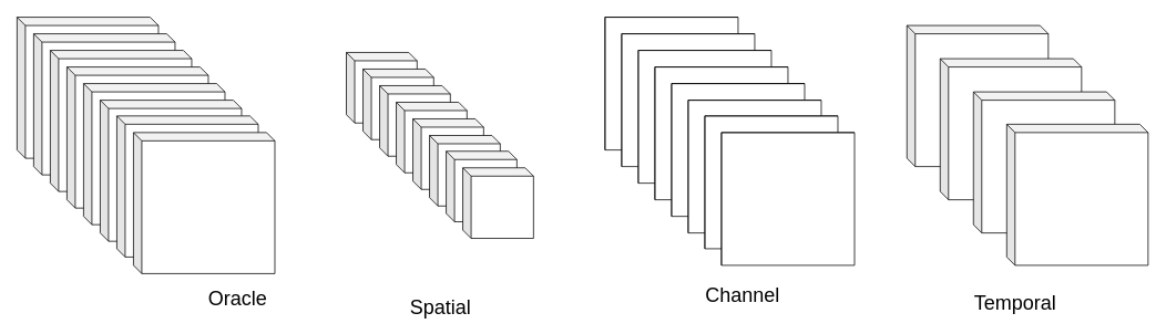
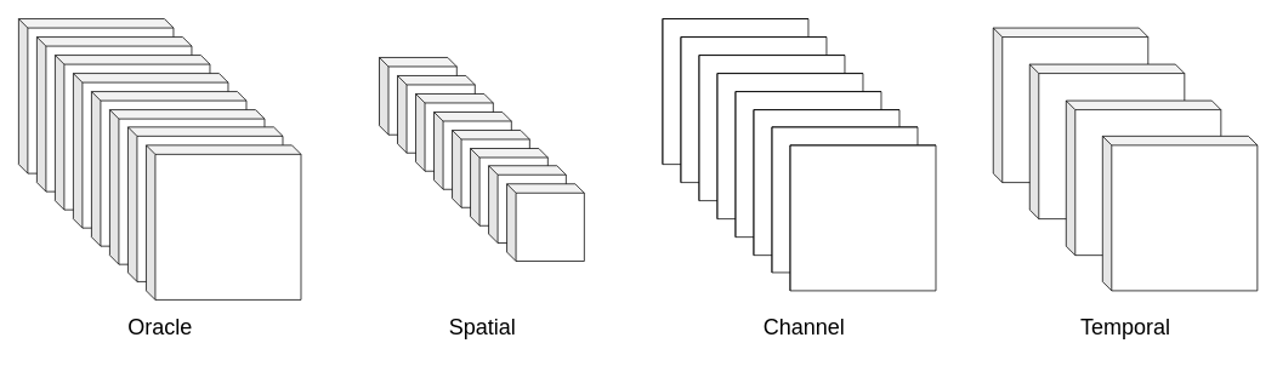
  <mxCell id="0" />
  <mxCell id="1" parent="0" />
- <mxCell id="2" value="&lt;font style=&quot;font-size: 24px;&quot;&gt;Oracle&lt;br&gt;&lt;/font&gt;" style="text;html=1;align=center;verticalAlign=middle;resizable=0;points=[];autosize=1;strokeColor=none;fillColor=none;container=0;" parent="1" vertex="1"><mxGeometry x="240" y="340" width="90" height="40" as="geometry" /></mxCell>
- <mxCell id="3" value="&lt;font style=&quot;font-size: 24px;&quot;&gt;Spatial&lt;br&gt;&lt;/font&gt;" style="text;html=1;align=center;verticalAlign=middle;resizable=0;points=[];autosize=1;strokeColor=none;fillColor=none;container=0;" parent="1" vertex="1"><mxGeometry x="478.5" y="350" width="100" height="40" as="geometry" /></mxCell>
- <mxCell id="4" value="&lt;font style=&quot;font-size: 24px;&quot;&gt;Channel&lt;/font&gt;" style="text;html=1;align=center;verticalAlign=middle;resizable=0;points=[];autosize=1;strokeColor=none;fillColor=none;container=0;" parent="1" vertex="1"><mxGeometry x="837" y="335" width="110" height="40" as="geometry" /></mxCell>
- <mxCell id="5" value="&lt;font style=&quot;font-size: 24px;&quot;&gt;Temporal&lt;br&gt;&lt;/font&gt;" style="text;html=1;align=center;verticalAlign=middle;resizable=0;points=[];autosize=1;strokeColor=none;fillColor=none;container=0;" parent="1" vertex="1"><mxGeometry x="1160" y="345" width="120" height="40" as="geometry" /></mxCell>
+ <mxCell id="2" value="&lt;font style=&quot;font-size: 24px;&quot;&gt;Oracle&lt;br&gt;&lt;/font&gt;" style="text;html=1;align=center;verticalAlign=middle;resizable=0;points=[];autosize=1;strokeColor=none;fillColor=none;container=0;" parent="1" vertex="1"><mxGeometry x="130" y="340" width="90" height="40" as="geometry" /></mxCell>
+ <mxCell id="3" value="&lt;font style=&quot;font-size: 24px;&quot;&gt;Spatial&lt;br&gt;&lt;/font&gt;" style="text;html=1;align=center;verticalAlign=middle;resizable=0;points=[];autosize=1;strokeColor=none;fillColor=none;container=0;" parent="1" vertex="1"><mxGeometry x="478.5" y="340" width="100" height="40" as="geometry" /></mxCell>
+ <mxCell id="4" value="&lt;font style=&quot;font-size: 24px;&quot;&gt;Channel&lt;/font&gt;" style="text;html=1;align=center;verticalAlign=middle;resizable=0;points=[];autosize=1;strokeColor=none;fillColor=none;container=0;" parent="1" vertex="1"><mxGeometry x="827" y="340" width="110" height="40" as="geometry" /></mxCell>
+ <mxCell id="5" value="&lt;font style=&quot;font-size: 24px;&quot;&gt;Temporal&lt;br&gt;&lt;/font&gt;" style="text;html=1;align=center;verticalAlign=middle;resizable=0;points=[];autosize=1;strokeColor=none;fillColor=none;container=0;" parent="1" vertex="1"><mxGeometry x="1175" y="340" width="120" height="40" as="geometry" /></mxCell>
  <mxCell id="6" value="" style="group" vertex="1" connectable="0" parent="1"><mxGeometry x="20" y="20" width="310" height="309" as="geometry" /></mxCell>
  <mxCell id="7" value="" style="shape=cube;whiteSpace=wrap;html=1;boundedLbl=1;backgroundOutline=1;darkOpacity=0.05;darkOpacity2=0.1;size=10;container=0;" parent="6" vertex="1"><mxGeometry width="170" height="170" as="geometry" /></mxCell>
  <mxCell id="8" value="" style="shape=cube;whiteSpace=wrap;html=1;boundedLbl=1;backgroundOutline=1;darkOpacity=0.05;darkOpacity2=0.1;size=10;container=0;" parent="6" vertex="1"><mxGeometry x="20" y="20" width="170" height="170" as="geometry" /></mxCell>
  <mxCell id="9" value="" style="shape=cube;whiteSpace=wrap;html=1;boundedLbl=1;backgroundOutline=1;darkOpacity=0.05;darkOpacity2=0.1;size=10;container=0;" parent="6" vertex="1"><mxGeometry x="40" y="40" width="170" height="170" as="geometry" /></mxCell>
  <mxCell id="10" value="" style="shape=cube;whiteSpace=wrap;html=1;boundedLbl=1;backgroundOutline=1;darkOpacity=0.05;darkOpacity2=0.1;size=10;container=0;" parent="6" vertex="1"><mxGeometry x="60" y="60" width="170" height="170" as="geometry" /></mxCell>
  <mxCell id="11" value="" style="shape=cube;whiteSpace=wrap;html=1;boundedLbl=1;backgroundOutline=1;darkOpacity=0.05;darkOpacity2=0.1;size=10;container=0;" parent="6" vertex="1"><mxGeometry x="80" y="80" width="170" height="170" as="geometry" /></mxCell>
  <mxCell id="12" value="" style="shape=cube;whiteSpace=wrap;html=1;boundedLbl=1;backgroundOutline=1;darkOpacity=0.05;darkOpacity2=0.1;size=10;container=0;" parent="6" vertex="1"><mxGeometry x="100" y="100" width="170" height="170" as="geometry" /></mxCell>
  <mxCell id="13" value="" style="shape=cube;whiteSpace=wrap;html=1;boundedLbl=1;backgroundOutline=1;darkOpacity=0.05;darkOpacity2=0.1;size=10;container=0;" parent="6" vertex="1"><mxGeometry x="120" y="119" width="170" height="170" as="geometry" /></mxCell>
  <mxCell id="14" value="" style="shape=cube;whiteSpace=wrap;html=1;boundedLbl=1;backgroundOutline=1;darkOpacity=0.05;darkOpacity2=0.1;size=10;container=0;" parent="6" vertex="1"><mxGeometry x="140" y="139" width="170" height="170" as="geometry" /></mxCell>
  <mxCell id="15" value="" style="group" vertex="1" connectable="0" parent="1"><mxGeometry x="416" y="62.5" width="225" height="224" as="geometry" /></mxCell>
  <mxCell id="16" value="" style="shape=cube;whiteSpace=wrap;html=1;boundedLbl=1;backgroundOutline=1;darkOpacity=0.05;darkOpacity2=0.1;size=10;container=0;" vertex="1" parent="15"><mxGeometry width="85" height="85" as="geometry" /></mxCell>
  <mxCell id="17" value="" style="shape=cube;whiteSpace=wrap;html=1;boundedLbl=1;backgroundOutline=1;darkOpacity=0.05;darkOpacity2=0.1;size=10;container=0;" vertex="1" parent="15"><mxGeometry x="20" y="20" width="85" height="85" as="geometry" /></mxCell>
  <mxCell id="18" value="" style="shape=cube;whiteSpace=wrap;html=1;boundedLbl=1;backgroundOutline=1;darkOpacity=0.05;darkOpacity2=0.1;size=10;container=0;" vertex="1" parent="15"><mxGeometry x="40" y="40" width="85" height="85" as="geometry" /></mxCell>
  <mxCell id="19" value="" style="shape=cube;whiteSpace=wrap;html=1;boundedLbl=1;backgroundOutline=1;darkOpacity=0.05;darkOpacity2=0.1;size=10;container=0;" vertex="1" parent="15"><mxGeometry x="60" y="60" width="85" height="85" as="geometry" /></mxCell>
  <mxCell id="20" value="" style="shape=cube;whiteSpace=wrap;html=1;boundedLbl=1;backgroundOutline=1;darkOpacity=0.05;darkOpacity2=0.1;size=10;container=0;" vertex="1" parent="15"><mxGeometry x="80" y="80" width="85" height="85" as="geometry" /></mxCell>
  <mxCell id="21" value="" style="shape=cube;whiteSpace=wrap;html=1;boundedLbl=1;backgroundOutline=1;darkOpacity=0.05;darkOpacity2=0.1;size=10;container=0;" vertex="1" parent="15"><mxGeometry x="100" y="100" width="85" height="85" as="geometry" /></mxCell>
  <mxCell id="22" value="" style="shape=cube;whiteSpace=wrap;html=1;boundedLbl=1;backgroundOutline=1;darkOpacity=0.05;darkOpacity2=0.1;size=10;container=0;" vertex="1" parent="15"><mxGeometry x="120" y="119" width="85" height="85" as="geometry" /></mxCell>
  <mxCell id="23" value="" style="shape=cube;whiteSpace=wrap;html=1;boundedLbl=1;backgroundOutline=1;darkOpacity=0.05;darkOpacity2=0.1;size=10;container=0;" vertex="1" parent="15"><mxGeometry x="140" y="139" width="85" height="85" as="geometry" /></mxCell>
  <mxCell id="24" value="" style="group" vertex="1" connectable="0" parent="1"><mxGeometry x="727" y="20" width="310" height="309" as="geometry" /></mxCell>
  <mxCell id="25" value="" style="group" vertex="1" connectable="0" parent="24"><mxGeometry width="300" height="299" as="geometry" /></mxCell>
  <mxCell id="26" value="" style="shape=cube;whiteSpace=wrap;html=1;boundedLbl=1;backgroundOutline=1;darkOpacity=0.05;darkOpacity2=0.1;size=0;container=0;" vertex="1" parent="25"><mxGeometry width="160" height="160" as="geometry" /></mxCell>
  <mxCell id="27" value="" style="shape=cube;whiteSpace=wrap;html=1;boundedLbl=1;backgroundOutline=1;darkOpacity=0.05;darkOpacity2=0.1;size=0;container=0;" vertex="1" parent="25"><mxGeometry x="20" y="20" width="160" height="160" as="geometry" /></mxCell>
  <mxCell id="28" value="" style="shape=cube;whiteSpace=wrap;html=1;boundedLbl=1;backgroundOutline=1;darkOpacity=0.05;darkOpacity2=0.1;size=0;container=0;" vertex="1" parent="25"><mxGeometry x="40" y="40" width="160" height="160" as="geometry" /></mxCell>
  <mxCell id="29" value="" style="shape=cube;whiteSpace=wrap;html=1;boundedLbl=1;backgroundOutline=1;darkOpacity=0.05;darkOpacity2=0.1;size=0;container=0;" vertex="1" parent="25"><mxGeometry x="60" y="60" width="160" height="160" as="geometry" /></mxCell>
  <mxCell id="30" value="" style="shape=cube;whiteSpace=wrap;html=1;boundedLbl=1;backgroundOutline=1;darkOpacity=0.05;darkOpacity2=0.1;size=0;container=0;" vertex="1" parent="25"><mxGeometry x="80" y="80" width="160" height="160" as="geometry" /></mxCell>
  <mxCell id="31" value="" style="shape=cube;whiteSpace=wrap;html=1;boundedLbl=1;backgroundOutline=1;darkOpacity=0.05;darkOpacity2=0.1;size=0;container=0;" vertex="1" parent="25"><mxGeometry x="100" y="100" width="160" height="160" as="geometry" /></mxCell>
  <mxCell id="32" value="" style="shape=cube;whiteSpace=wrap;html=1;boundedLbl=1;backgroundOutline=1;darkOpacity=0.05;darkOpacity2=0.1;size=0;container=0;" vertex="1" parent="25"><mxGeometry x="120" y="119" width="160" height="160" as="geometry" /></mxCell>
  <mxCell id="33" value="" style="shape=cube;whiteSpace=wrap;html=1;boundedLbl=1;backgroundOutline=1;darkOpacity=0.05;darkOpacity2=0.1;size=0;container=0;" vertex="1" parent="25"><mxGeometry x="140" y="139" width="160" height="160" as="geometry" /></mxCell>
  <mxCell id="34" value="" style="group" vertex="1" connectable="0" parent="1"><mxGeometry x="1090" y="30" width="290" height="289" as="geometry" /></mxCell>
  <mxCell id="35" value="" style="shape=cube;whiteSpace=wrap;html=1;boundedLbl=1;backgroundOutline=1;darkOpacity=0.05;darkOpacity2=0.1;size=10;container=0;" vertex="1" parent="34"><mxGeometry width="170" height="170" as="geometry" /></mxCell>
  <mxCell id="36" value="" style="shape=cube;whiteSpace=wrap;html=1;boundedLbl=1;backgroundOutline=1;darkOpacity=0.05;darkOpacity2=0.1;size=10;container=0;" vertex="1" parent="34"><mxGeometry x="40" y="40" width="170" height="170" as="geometry" /></mxCell>
  <mxCell id="37" value="" style="shape=cube;whiteSpace=wrap;html=1;boundedLbl=1;backgroundOutline=1;darkOpacity=0.05;darkOpacity2=0.1;size=10;container=0;" vertex="1" parent="34"><mxGeometry x="80" y="80" width="170" height="170" as="geometry" /></mxCell>
  <mxCell id="38" value="" style="shape=cube;whiteSpace=wrap;html=1;boundedLbl=1;backgroundOutline=1;darkOpacity=0.05;darkOpacity2=0.1;size=10;container=0;" vertex="1" parent="34"><mxGeometry x="120" y="119" width="170" height="170" as="geometry" /></mxCell>
